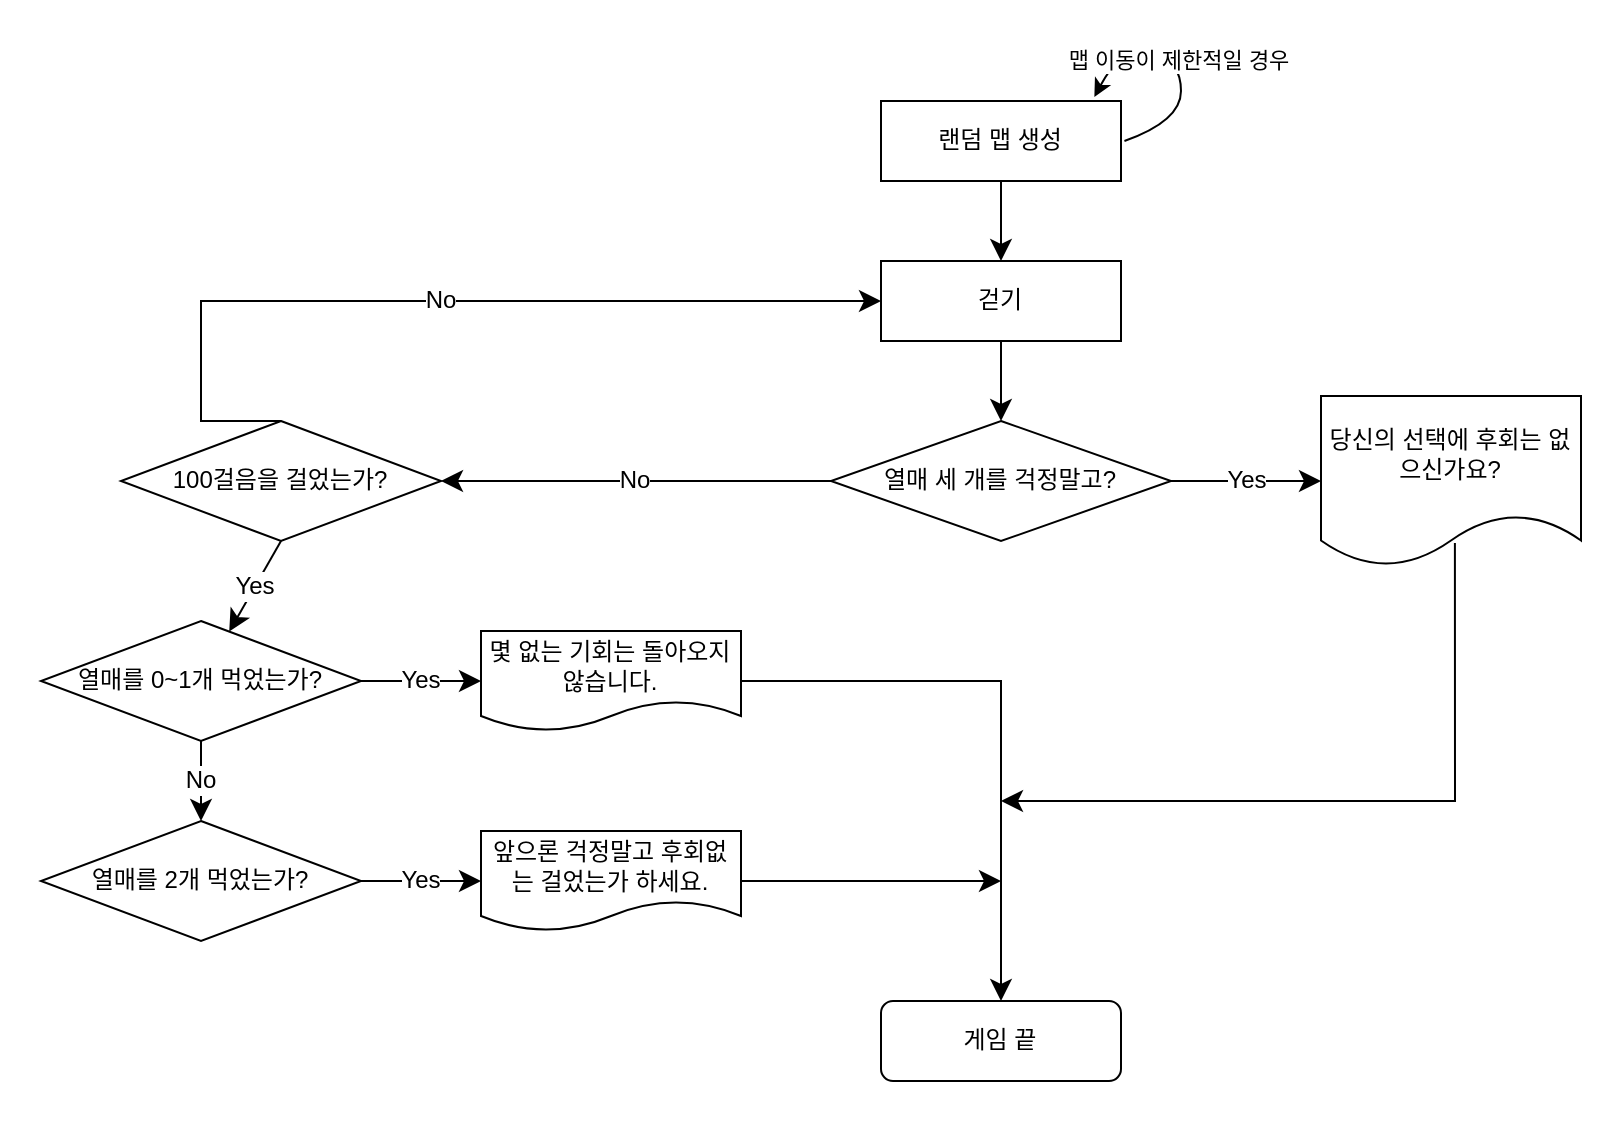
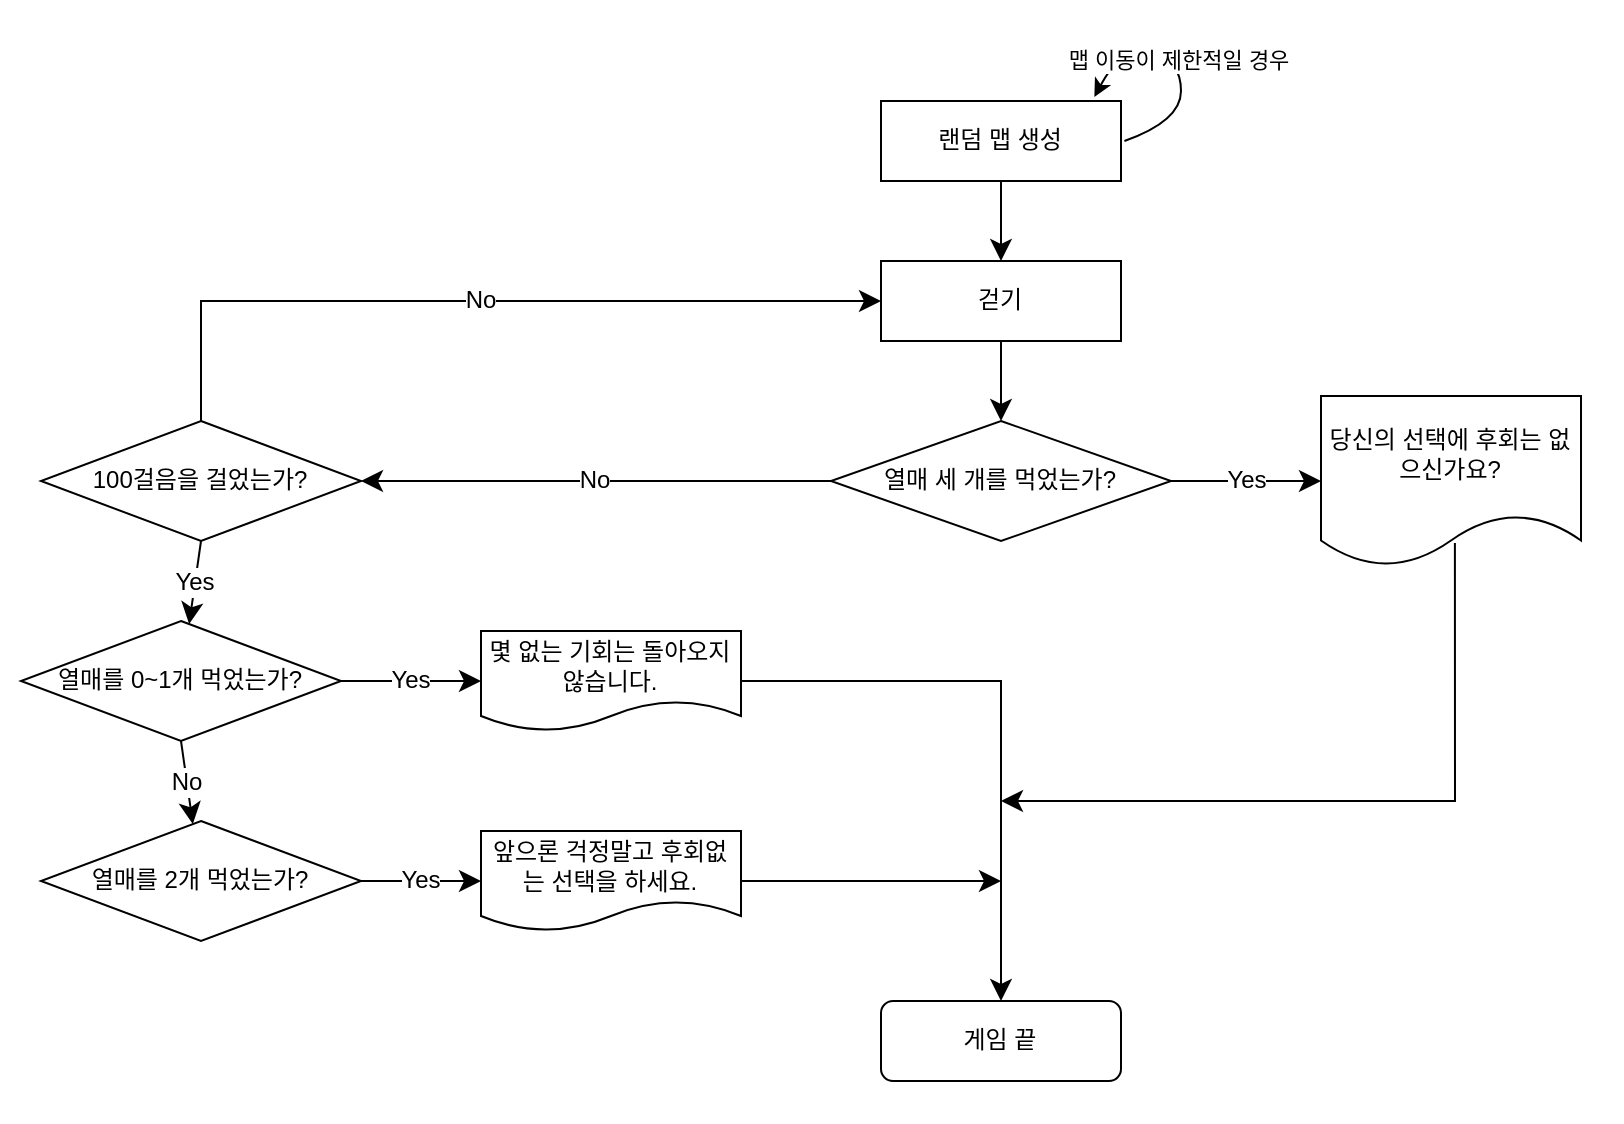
  <mxCell id="0" />
  <mxCell id="1" parent="0" />
  <mxCell id="2" value="랜덤 맵 생성" style="rounded=0;whiteSpace=wrap;html=1;" parent="1" vertex="1"><mxGeometry x="440" y="50" width="120" height="40" as="geometry" /></mxCell>
- <mxCell id="3" value="100걸음을 걸었는가?" style="rhombus;whiteSpace=wrap;html=1;" parent="1" vertex="1"><mxGeometry x="60" y="210" width="160" height="60" as="geometry" /></mxCell>
- <mxCell id="4" value="열매 세 개를 걱정말고?" style="rhombus;whiteSpace=wrap;html=1;" parent="1" vertex="1"><mxGeometry x="415" y="210" width="170" height="60" as="geometry" /></mxCell>
+ <mxCell id="3" value="100걸음을 걸었는가?" style="rhombus;whiteSpace=wrap;html=1;" parent="1" vertex="1"><mxGeometry x="20" y="210" width="160" height="60" as="geometry" /></mxCell>
+ <mxCell id="4" value="열매 세 개를 먹었는가?" style="rhombus;whiteSpace=wrap;html=1;" parent="1" vertex="1"><mxGeometry x="415" y="210" width="170" height="60" as="geometry" /></mxCell>
  <mxCell id="5" value="No" style="endArrow=classic;html=1;rounded=0;fontSize=12;startSize=8;endSize=8;curved=1;exitX=0;exitY=0.5;exitDx=0;exitDy=0;entryX=1;entryY=0.5;entryDx=0;entryDy=0;" parent="1" source="4" target="3" edge="1"><mxGeometry width="50" height="50" relative="1" as="geometry"><mxPoint x="345" y="240" as="sourcePoint" /><mxPoint x="450" y="190" as="targetPoint" /></mxGeometry></mxCell>
  <mxCell id="6" style="edgeStyle=none;curved=1;rounded=0;orthogonalLoop=1;jettySize=auto;html=1;entryX=0.5;entryY=0;entryDx=0;entryDy=0;fontSize=12;startSize=8;endSize=8;" parent="1" source="7" target="4" edge="1"><mxGeometry relative="1" as="geometry" /></mxCell>
  <mxCell id="7" value="걷기" style="rounded=0;whiteSpace=wrap;html=1;" parent="1" vertex="1"><mxGeometry x="440" y="130" width="120" height="40" as="geometry" /></mxCell>
  <mxCell id="8" value="" style="endArrow=classic;html=1;rounded=0;fontSize=12;startSize=8;endSize=8;curved=1;exitX=0.5;exitY=1;exitDx=0;exitDy=0;" parent="1" source="2" target="7" edge="1"><mxGeometry width="50" height="50" relative="1" as="geometry"><mxPoint x="370" y="200" as="sourcePoint" /><mxPoint x="420" y="150" as="targetPoint" /></mxGeometry></mxCell>
  <mxCell id="9" value="No" style="edgeStyle=segmentEdgeStyle;endArrow=classic;html=1;curved=0;rounded=0;endSize=8;startSize=8;fontSize=12;exitX=0.5;exitY=0;exitDx=0;exitDy=0;entryX=0;entryY=0.5;entryDx=0;entryDy=0;" parent="1" source="3" target="7" edge="1"><mxGeometry width="50" height="50" relative="1" as="geometry"><mxPoint x="370" y="200" as="sourcePoint" /><mxPoint x="420" y="150" as="targetPoint" /><Array as="points"><mxPoint x="100" y="150" /></Array></mxGeometry></mxCell>
  <mxCell id="10" value="게임 끝" style="rounded=1;whiteSpace=wrap;html=1;fontSize=12;glass=0;strokeWidth=1;shadow=0;" parent="1" vertex="1"><mxGeometry x="440" y="500" width="120" height="40" as="geometry" /></mxCell>
  <mxCell id="11" value="몇 없는 기회는 돌아오지 않습니다." style="shape=document;whiteSpace=wrap;html=1;boundedLbl=1;" parent="1" vertex="1"><mxGeometry x="240" y="315" width="130" height="50" as="geometry" /></mxCell>
- <mxCell id="12" value="열매를 0~1개 먹었는가?" style="rhombus;whiteSpace=wrap;html=1;" parent="1" vertex="1"><mxGeometry x="20" y="310" width="160" height="60" as="geometry" /></mxCell>
+ <mxCell id="12" value="열매를 0~1개 먹었는가?" style="rhombus;whiteSpace=wrap;html=1;" parent="1" vertex="1"><mxGeometry x="10" y="310" width="160" height="60" as="geometry" /></mxCell>
  <mxCell id="13" value="Yes" style="endArrow=classic;html=1;rounded=0;fontSize=12;startSize=8;endSize=8;curved=1;exitX=0.5;exitY=1;exitDx=0;exitDy=0;" parent="1" source="3" target="12" edge="1"><mxGeometry width="50" height="50" relative="1" as="geometry"><mxPoint x="220" y="250" as="sourcePoint" /><mxPoint x="270" y="200" as="targetPoint" /></mxGeometry></mxCell>
  <mxCell id="14" value="Yes" style="endArrow=classic;html=1;rounded=0;fontSize=12;startSize=8;endSize=8;curved=1;exitX=1;exitY=0.5;exitDx=0;exitDy=0;" parent="1" source="12" target="11" edge="1"><mxGeometry width="50" height="50" relative="1" as="geometry"><mxPoint x="220" y="250" as="sourcePoint" /><mxPoint x="240" y="340" as="targetPoint" /></mxGeometry></mxCell>
  <mxCell id="15" style="edgeStyle=none;curved=1;rounded=0;orthogonalLoop=1;jettySize=auto;html=1;entryX=0;entryY=0.5;entryDx=0;entryDy=0;fontSize=12;startSize=8;endSize=8;" parent="1" source="11" target="11" edge="1"><mxGeometry relative="1" as="geometry" /></mxCell>
  <mxCell id="16" value="열매를 2개 먹었는가?" style="rhombus;whiteSpace=wrap;html=1;" parent="1" vertex="1"><mxGeometry x="20" y="410" width="160" height="60" as="geometry" /></mxCell>
  <mxCell id="17" value="No" style="endArrow=classic;html=1;rounded=0;fontSize=12;startSize=8;endSize=8;curved=1;exitX=0.5;exitY=1;exitDx=0;exitDy=0;" parent="1" source="12" target="16" edge="1"><mxGeometry width="50" height="50" relative="1" as="geometry"><mxPoint x="100" y="370" as="sourcePoint" /><mxPoint x="270" y="300" as="targetPoint" /></mxGeometry></mxCell>
- <mxCell id="18" value="앞으론 걱정말고 후회없는 걸었는가 하세요." style="shape=document;whiteSpace=wrap;html=1;boundedLbl=1;" parent="1" vertex="1"><mxGeometry x="240" y="415" width="130" height="50" as="geometry" /></mxCell>
+ <mxCell id="18" value="앞으론 걱정말고 후회없는 선택을 하세요." style="shape=document;whiteSpace=wrap;html=1;boundedLbl=1;" parent="1" vertex="1"><mxGeometry x="240" y="415" width="130" height="50" as="geometry" /></mxCell>
  <mxCell id="19" value="Yes" style="endArrow=classic;html=1;rounded=0;fontSize=12;startSize=8;endSize=8;curved=1;exitX=1;exitY=0.5;exitDx=0;exitDy=0;entryX=0;entryY=0.5;entryDx=0;entryDy=0;" parent="1" source="16" target="18" edge="1"><mxGeometry width="50" height="50" relative="1" as="geometry"><mxPoint x="180" y="445" as="sourcePoint" /><mxPoint x="240" y="445" as="targetPoint" /></mxGeometry></mxCell>
  <mxCell id="20" style="edgeStyle=none;curved=1;rounded=0;orthogonalLoop=1;jettySize=auto;html=1;entryX=0;entryY=0.5;entryDx=0;entryDy=0;fontSize=12;startSize=8;endSize=8;" parent="1" source="18" target="18" edge="1"><mxGeometry relative="1" as="geometry" /></mxCell>
  <mxCell id="21" value="" style="edgeStyle=segmentEdgeStyle;endArrow=classic;html=1;curved=0;rounded=0;endSize=8;startSize=8;fontSize=12;exitX=1;exitY=0.5;exitDx=0;exitDy=0;" parent="1" source="11" edge="1"><mxGeometry width="50" height="50" relative="1" as="geometry"><mxPoint x="430" y="340" as="sourcePoint" /><mxPoint x="500" y="500" as="targetPoint" /></mxGeometry></mxCell>
  <mxCell id="22" value="당신의 선택에 후회는 없으신가요?" style="shape=document;whiteSpace=wrap;html=1;boundedLbl=1;" parent="1" vertex="1"><mxGeometry x="660" y="197.5" width="130" height="85" as="geometry" /></mxCell>
  <mxCell id="23" value="Yes" style="endArrow=classic;html=1;rounded=0;fontSize=12;startSize=8;endSize=8;curved=1;exitX=1;exitY=0.5;exitDx=0;exitDy=0;entryX=0;entryY=0.5;entryDx=0;entryDy=0;" parent="1" source="4" target="22" edge="1"><mxGeometry width="50" height="50" relative="1" as="geometry"><mxPoint x="590" y="220" as="sourcePoint" /><mxPoint x="640" y="170" as="targetPoint" /></mxGeometry></mxCell>
  <mxCell id="24" value="" style="endArrow=classic;html=1;rounded=0;fontSize=12;startSize=8;endSize=8;curved=1;exitX=1;exitY=0.5;exitDx=0;exitDy=0;" parent="1" source="18" edge="1"><mxGeometry width="50" height="50" relative="1" as="geometry"><mxPoint x="480" y="290" as="sourcePoint" /><mxPoint x="500" y="440" as="targetPoint" /></mxGeometry></mxCell>
  <mxCell id="25" value="" style="edgeStyle=segmentEdgeStyle;endArrow=classic;html=1;curved=0;rounded=0;endSize=8;startSize=8;fontSize=12;exitX=0.515;exitY=0.865;exitDx=0;exitDy=0;exitPerimeter=0;" parent="1" source="22" edge="1"><mxGeometry width="50" height="50" relative="1" as="geometry"><mxPoint x="480" y="290" as="sourcePoint" /><mxPoint x="500" y="400" as="targetPoint" /><Array as="points"><mxPoint x="727" y="400" /></Array></mxGeometry></mxCell>
  <mxCell id="26" value="맵 이동이 제한적일 경우" style="curved=1;endArrow=classic;html=1;rounded=0;entryX=0.889;entryY=-0.05;entryDx=0;entryDy=0;entryPerimeter=0;" edge="1" parent="1" target="2"><mxGeometry width="50" height="50" relative="1" as="geometry"><mxPoint x="561.72" y="70" as="sourcePoint" /><mxPoint x="540" y="50.52" as="targetPoint" /><Array as="points"><mxPoint x="590" y="60" /><mxPoint x="590" y="30" /><mxPoint x="561.72" y="20" /></Array></mxGeometry></mxCell>
